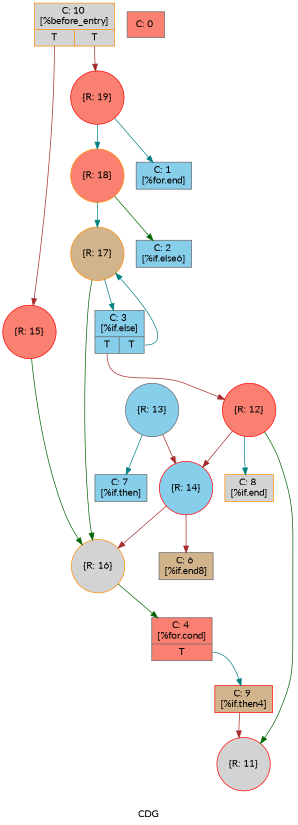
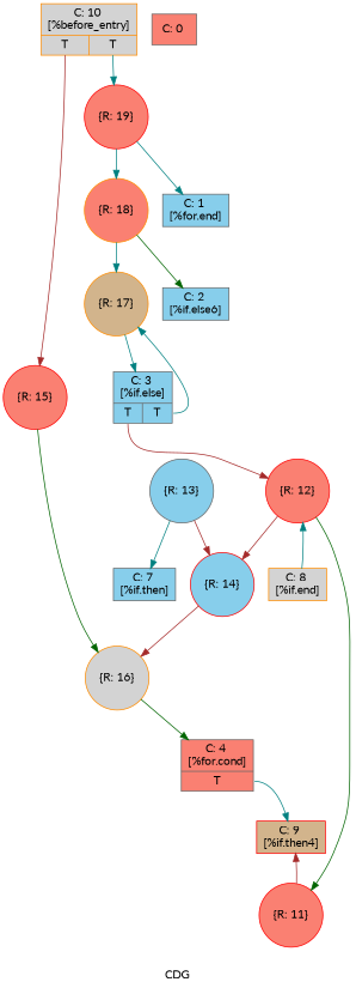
  digraph {
    fontname=Lato
    label=CDG
    node [color=gray40 fillcolor=salmon fontname=Lato shape=record style=filled]
    edge [color=teal fontname=Lato]
    n1 [color=red label="{R: 19}" shape=circle]
    n2 [fillcolor=skyblue label="{C: 1 \n[%for.end]\n}"]
    n3 [color=darkorange label="{R: 18}" shape=circle]
    n4 [fillcolor=skyblue label="{C: 2 \n[%if.else6]\n}"]
    n5 [color=darkorange fillcolor=tan label="{R: 17}" shape=circle]
    n6 [fillcolor=skyblue label="{C: 3 \n[%if.else]\n|{<s0>T|<s1>T}}"]
    n7 [color=darkorange fillcolor=lightgrey label="{R: 16}" shape=circle]
    n8 [color=red label="{R: 12}" shape=circle]
    n9 [label="{C: 4 \n[%for.cond]\n|{<s0>T}}"]
    n10 [color=red fillcolor=skyblue label="{R: 14}" shape=circle]
    n11 [color=darkorange fillcolor=lightgrey label="{C: 8 \n[%if.end]\n}"]
-   n12 [color=red fillcolor=lightgrey label="{R: 11}" shape=circle]
+   n12 [color=red label="{R: 11}" shape=circle]
    n13 [color=red fillcolor=tan label="{C: 9 \n[%if.then4]\n}"]
    n14 [fillcolor=skyblue label="{R: 13}" shape=circle]
    n15 [fillcolor=skyblue label="{C: 7 \n[%if.then]\n}"]
    n16 [color=red label="{R: 15}" shape=circle]
-   n17 [fillcolor=tan label="{C: 6 \n[%if.end8]\n}"]
    n18 [label="{C: 0 \n}"]
    n19 [color=darkorange fillcolor=lightgrey label="{C: 10 \n[%before_entry]\n|{<s0>T|<s1>T}}"]
    n1 -> n2
    n1 -> n3
    n3 -> n4 [color=darkgreen]
    n3 -> n5
    n5 -> n6
-   n5 -> n7 [color=darkgreen]
    n6 -> n5 [collor=blue tailport=s1]
    n6 -> n8 [collor=blue color=brown tailport=s0]
    n7 -> n9 [color=darkgreen]
    n8 -> n10 [color=brown]
-   n8 -> n11
+   n11 -> n8
    n8 -> n12 [color=darkgreen]
    n9 -> n13 [collor=blue tailport=s0]
    n10 -> n7 [color=brown]
-   n10 -> n17 [color=brown]
-   n13 -> n12 [color=brown]
+   n12 -> n13 [color=brown]
    n14 -> n10 [color=brown]
    n14 -> n15
    n16 -> n7 [color=darkgreen]
-   n19 -> n1 [collor=blue color=brown tailport=s1]
+   n19 -> n1 [collor=blue tailport=s1]
    n19 -> n16 [collor=blue color=brown tailport=s0]
  }
